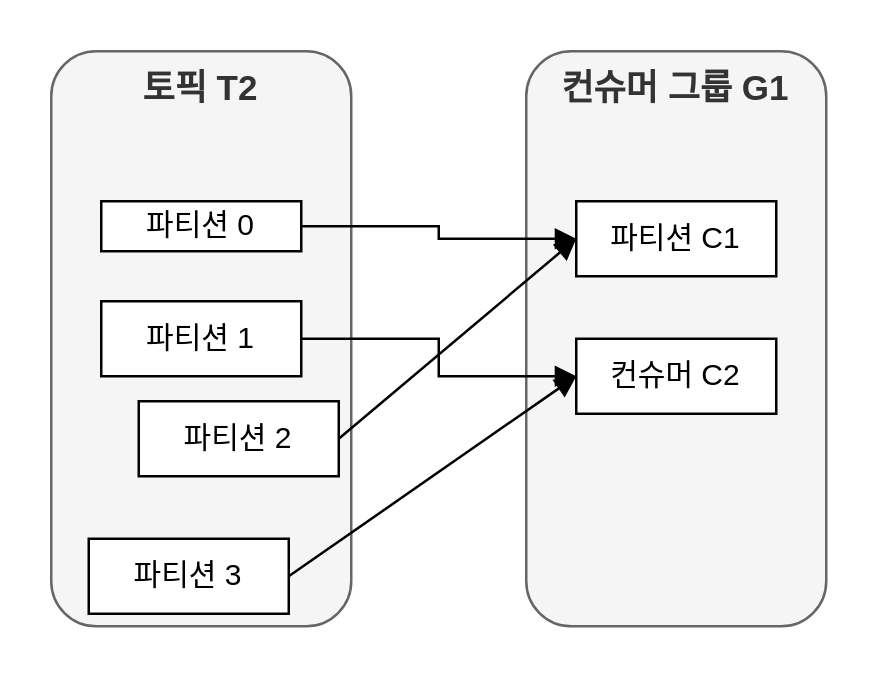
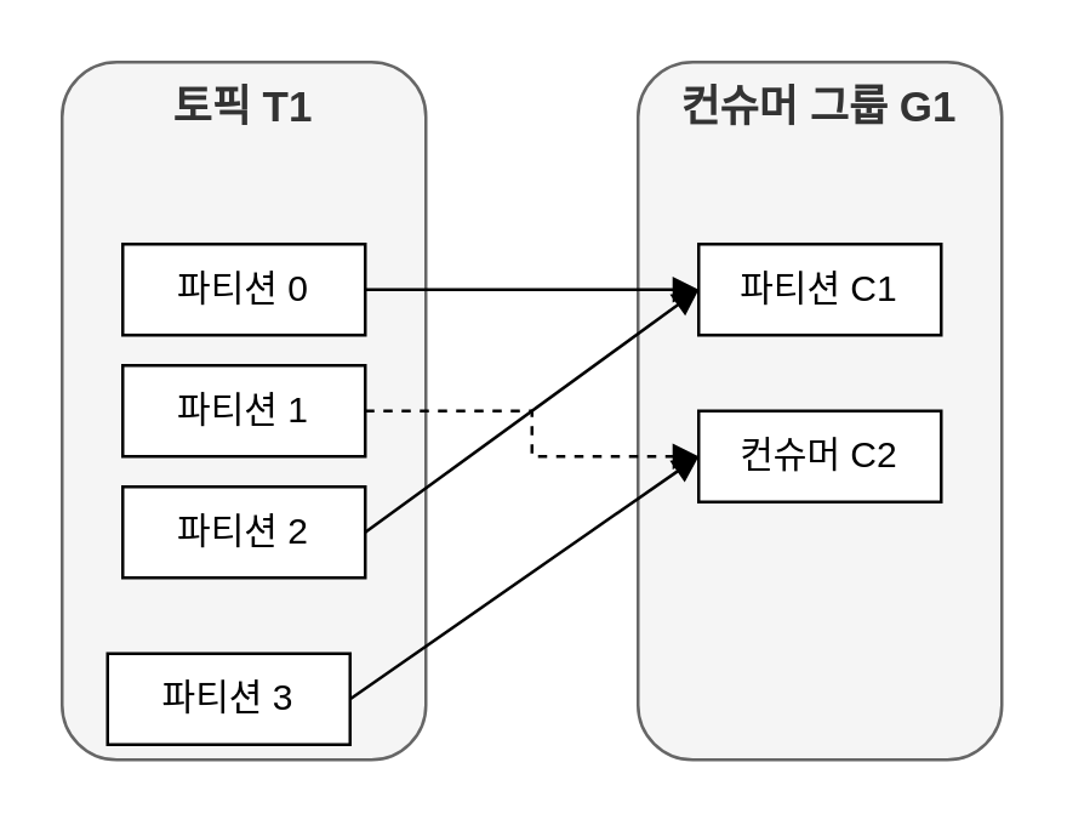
  <mxCell id="0" />
  <mxCell id="1" parent="0" />
- <mxCell id="2" value="토픽 T2" style="rounded=1;whiteSpace=wrap;html=1;fontStyle=1;fontSize=14;verticalAlign=top;fillColor=#f5f5f5;fontColor=#333333;strokeColor=#666666;" vertex="1" parent="1"><mxGeometry x="20" y="20" width="120" height="230" as="geometry" /></mxCell>
- <mxCell id="3" value="파티션 0" style="rounded=0;whiteSpace=wrap;html=1;" vertex="1" parent="1"><mxGeometry x="40" y="80" width="80" height="20" as="geometry" /></mxCell>
+ <mxCell id="2" value="토픽 T1" style="rounded=1;whiteSpace=wrap;html=1;fontStyle=1;fontSize=14;verticalAlign=top;fillColor=#f5f5f5;fontColor=#333333;strokeColor=#666666;" vertex="1" parent="1"><mxGeometry x="20" y="20" width="120" height="230" as="geometry" /></mxCell>
+ <mxCell id="3" value="파티션 0" style="rounded=0;whiteSpace=wrap;html=1;" vertex="1" parent="1"><mxGeometry x="40" y="80" width="80" height="30" as="geometry" /></mxCell>
  <mxCell id="4" value="파티션 1" style="rounded=0;whiteSpace=wrap;html=1;" vertex="1" parent="1"><mxGeometry x="40" y="120" width="80" height="30" as="geometry" /></mxCell>
- <mxCell id="5" value="파티션 2" style="rounded=0;whiteSpace=wrap;html=1;" vertex="1" parent="1"><mxGeometry x="55" y="160" width="80" height="30" as="geometry" /></mxCell>
+ <mxCell id="5" value="파티션 2" style="rounded=0;whiteSpace=wrap;html=1;" vertex="1" parent="1"><mxGeometry x="40" y="160" width="80" height="30" as="geometry" /></mxCell>
  <mxCell id="6" value="파티션 3" style="rounded=0;whiteSpace=wrap;html=1;" vertex="1" parent="1"><mxGeometry x="35" y="215" width="80" height="30" as="geometry" /></mxCell>
  <mxCell id="7" value="컨슈머 그룹 G1" style="rounded=1;whiteSpace=wrap;html=1;fontStyle=1;fontSize=14;verticalAlign=top;fillColor=#f5f5f5;fontColor=#333333;strokeColor=#666666;" vertex="1" parent="1"><mxGeometry x="210" y="20" width="120" height="230" as="geometry" /></mxCell>
  <mxCell id="8" value="파티션 C1" style="rounded=0;whiteSpace=wrap;html=1;" vertex="1" parent="1"><mxGeometry x="230" y="80" width="80" height="30" as="geometry" /></mxCell>
  <mxCell id="9" style="edgeStyle=orthogonalEdgeStyle;rounded=0;orthogonalLoop=1;jettySize=auto;html=1;entryX=0;entryY=0.5;entryDx=0;entryDy=0;endArrow=block;endFill=1;" edge="1" parent="1" source="3" target="8"><mxGeometry relative="1" as="geometry" /></mxCell>
  <mxCell id="10" value="컨슈머 C2" style="rounded=0;whiteSpace=wrap;html=1;" vertex="1" parent="1"><mxGeometry x="230" y="135" width="80" height="30" as="geometry" /></mxCell>
- <mxCell id="11" style="edgeStyle=orthogonalEdgeStyle;rounded=0;orthogonalLoop=1;jettySize=auto;html=1;entryX=0;entryY=0.5;entryDx=0;entryDy=0;endArrow=block;endFill=1;" edge="1" parent="1" source="4" target="10"><mxGeometry relative="1" as="geometry" /></mxCell>
+ <mxCell id="11" style="edgeStyle=orthogonalEdgeStyle;rounded=0;orthogonalLoop=1;jettySize=auto;html=1;entryX=0;entryY=0.5;entryDx=0;entryDy=0;endArrow=block;endFill=1;dashed=1;" edge="1" parent="1" source="4" target="10"><mxGeometry relative="1" as="geometry" /></mxCell>
  <mxCell id="12" style="rounded=0;orthogonalLoop=1;jettySize=auto;html=1;entryX=0;entryY=0.5;entryDx=0;entryDy=0;endArrow=block;endFill=1;exitX=1;exitY=0.5;exitDx=0;exitDy=0;" edge="1" parent="1" source="5" target="8"><mxGeometry relative="1" as="geometry" /></mxCell>
  <mxCell id="13" style="rounded=0;orthogonalLoop=1;jettySize=auto;html=1;entryX=0;entryY=0.5;entryDx=0;entryDy=0;endArrow=block;endFill=1;exitX=1;exitY=0.5;exitDx=0;exitDy=0;" edge="1" parent="1" source="6" target="10"><mxGeometry relative="1" as="geometry" /></mxCell>
